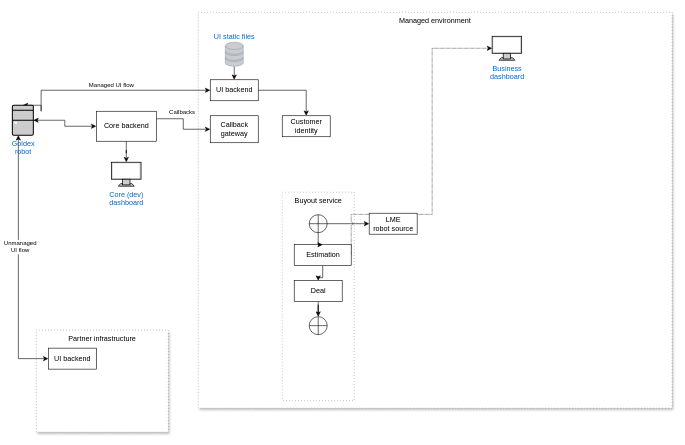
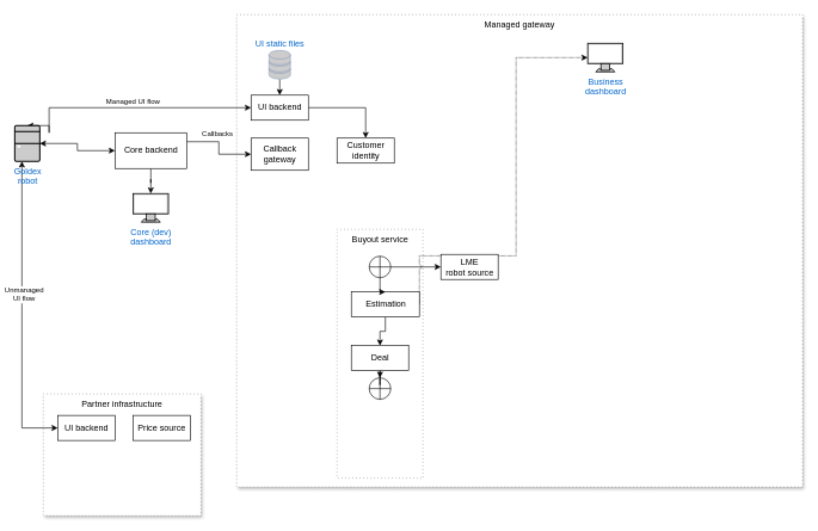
  <mxCell id="0" />
  <mxCell id="1" parent="0" />
- <mxCell id="2" value="Managed environment" style="rounded=0;whiteSpace=wrap;html=1;verticalAlign=top;align=center;fillColor=default;dashed=1;dashPattern=1 4;strokeColor=#666666;shadow=1;sketch=0;glass=0;" vertex="1" parent="1"><mxGeometry x="330" y="20" width="790" height="660" as="geometry" /></mxCell>
+ <mxCell id="2" value="Managed gateway" style="rounded=0;whiteSpace=wrap;html=1;verticalAlign=top;align=center;fillColor=default;dashed=1;dashPattern=1 4;strokeColor=#666666;shadow=1;sketch=0;glass=0;" vertex="1" parent="1"><mxGeometry x="330" y="20" width="790" height="660" as="geometry" /></mxCell>
  <mxCell id="3" value="Buyout service" style="html=1;whitespace=wrap;verticalAlign=top;strokeColor=#666666;labelBackgroundColor=none;align=center;dashed=1;dashPattern=1 4;shadow=0;" vertex="1" parent="1"><mxGeometry x="470" y="320" width="120" height="347.5" as="geometry" /></mxCell>
  <mxCell id="4" value="Partner infrastructure" style="rounded=0;whiteSpace=wrap;html=1;verticalAlign=top;align=center;fillColor=default;dashed=1;dashPattern=1 4;strokeColor=#666666;shadow=1;" vertex="1" parent="1"><mxGeometry x="60" y="550" width="220" height="170" as="geometry" /></mxCell>
  <mxCell id="5" style="edgeStyle=orthogonalEdgeStyle;rounded=0;orthogonalLoop=1;jettySize=auto;html=1;exitX=1;exitY=0.25;exitDx=0;exitDy=0;entryX=0;entryY=0.5;entryDx=0;entryDy=0;startArrow=none;startFill=0;" edge="1" parent="1" source="8" target="15"><mxGeometry relative="1" as="geometry" /></mxCell>
  <mxCell id="6" value="Callbacks" style="edgeLabel;html=1;align=center;verticalAlign=middle;resizable=0;points=[];labelBackgroundColor=none;fontSize=10;" vertex="1" connectable="0" parent="5"><mxGeometry x="-0.187" y="1" relative="1" as="geometry"><mxPoint x="-2" y="-11" as="offset" /></mxGeometry></mxCell>
  <mxCell id="7" style="edgeStyle=orthogonalEdgeStyle;rounded=0;orthogonalLoop=1;jettySize=auto;html=1;entryX=0.5;entryY=0;entryDx=0;entryDy=0;entryPerimeter=0;fontSize=10;startArrow=none;startFill=0;endArrow=classic;endFill=1;" edge="1" parent="1" source="8" target="16"><mxGeometry relative="1" as="geometry" /></mxCell>
  <mxCell id="8" value="Core backend" style="html=1;dashed=0;whitespace=wrap;" vertex="1" parent="1"><mxGeometry x="160" y="185" width="100" height="50" as="geometry" /></mxCell>
  <mxCell id="9" style="edgeStyle=orthogonalEdgeStyle;rounded=0;orthogonalLoop=1;jettySize=auto;html=1;entryX=0;entryY=0.5;entryDx=0;entryDy=0;exitX=1;exitY=0.5;exitDx=0;exitDy=0;startArrow=classic;startFill=1;exitPerimeter=0;" edge="1" parent="1" source="14" target="8"><mxGeometry relative="1" as="geometry"><mxPoint x="120" y="210" as="sourcePoint" /></mxGeometry></mxCell>
  <mxCell id="10" style="edgeStyle=orthogonalEdgeStyle;rounded=0;orthogonalLoop=1;jettySize=auto;html=1;startArrow=classic;startFill=1;entryX=0;entryY=0.5;entryDx=0;entryDy=0;exitX=0.5;exitY=0;exitDx=0;exitDy=0;exitPerimeter=0;" edge="1" parent="1" source="14" target="19"><mxGeometry relative="1" as="geometry"><mxPoint x="90" y="170" as="sourcePoint" /><mxPoint x="310" y="150" as="targetPoint" /><Array as="points"><mxPoint x="68" y="185" /><mxPoint x="68" y="185" /><mxPoint x="68" y="150" /></Array></mxGeometry></mxCell>
  <mxCell id="11" value="Managed UI flow" style="edgeLabel;html=1;align=center;verticalAlign=middle;resizable=0;points=[];fontSize=10;" vertex="1" connectable="0" parent="10"><mxGeometry x="-0.062" relative="1" as="geometry"><mxPoint x="24" y="-10" as="offset" /></mxGeometry></mxCell>
  <mxCell id="12" style="edgeStyle=orthogonalEdgeStyle;rounded=0;orthogonalLoop=1;jettySize=auto;html=1;entryX=0;entryY=0.5;entryDx=0;entryDy=0;fontSize=10;startArrow=classic;startFill=1;endArrow=classic;endFill=1;" edge="1" parent="1" source="14" target="21"><mxGeometry relative="1" as="geometry"><Array as="points"><mxPoint x="30" y="210" /><mxPoint x="30" y="598" /><mxPoint x="80" y="598" /></Array></mxGeometry></mxCell>
  <mxCell id="13" value="Unmanaged&lt;br&gt;UI flow" style="edgeLabel;html=1;align=center;verticalAlign=middle;resizable=0;points=[];fontSize=10;" vertex="1" connectable="0" parent="12"><mxGeometry x="-0.126" y="2" relative="1" as="geometry"><mxPoint as="offset" /></mxGeometry></mxCell>
  <mxCell id="14" value="Goldex&lt;br&gt;robot" style="fontColor=#0066CC;verticalAlign=top;verticalLabelPosition=bottom;labelPosition=center;align=center;html=1;outlineConnect=0;fillColor=#CCCCCC;strokeColor=default;gradientColor=none;gradientDirection=north;strokeWidth=2;shape=mxgraph.networks.desktop_pc;" vertex="1" parent="1"><mxGeometry x="20" y="175" width="35" height="50" as="geometry" /></mxCell>
  <mxCell id="15" value="Callback &lt;br&gt;gateway" style="html=1;dashed=0;whitespace=wrap;" vertex="1" parent="1"><mxGeometry x="350" y="192.5" width="80" height="45" as="geometry" /></mxCell>
  <mxCell id="16" value="Core (dev)&lt;br&gt;dashboard" style="fontColor=#0066CC;verticalAlign=top;verticalLabelPosition=bottom;labelPosition=center;align=center;html=1;outlineConnect=0;fillColor=#CCCCCC;strokeColor=default;gradientColor=none;gradientDirection=north;strokeWidth=2;shape=mxgraph.networks.monitor;" vertex="1" parent="1"><mxGeometry x="185.38" y="270" width="49.23" height="40" as="geometry" /></mxCell>
  <mxCell id="17" style="edgeStyle=orthogonalEdgeStyle;rounded=0;orthogonalLoop=1;jettySize=auto;html=1;exitX=0.5;exitY=0;exitDx=0;exitDy=0;entryX=0.5;entryY=1;entryDx=0;entryDy=0;entryPerimeter=0;fontSize=10;startArrow=classic;startFill=1;endArrow=none;endFill=0;" edge="1" parent="1" source="19" target="20"><mxGeometry relative="1" as="geometry" /></mxCell>
  <mxCell id="18" style="edgeStyle=orthogonalEdgeStyle;rounded=0;jumpStyle=arc;orthogonalLoop=1;jettySize=auto;html=1;entryX=0.5;entryY=0;entryDx=0;entryDy=0;fontSize=10;startArrow=none;startFill=0;endArrow=classic;endFill=1;" edge="1" parent="1" source="19" target="34"><mxGeometry relative="1" as="geometry" /></mxCell>
  <mxCell id="19" value="UI backend" style="html=1;dashed=0;whitespace=wrap;" vertex="1" parent="1"><mxGeometry x="350" y="132.5" width="80" height="35" as="geometry" /></mxCell>
  <mxCell id="20" value="UI static files" style="fontColor=#0066CC;verticalAlign=bottom;verticalLabelPosition=top;labelPosition=center;align=center;html=1;outlineConnect=0;fillColor=#CCCCCC;strokeColor=#6881B3;gradientColor=none;gradientDirection=north;strokeWidth=2;shape=mxgraph.networks.storage;spacingLeft=0;" vertex="1" parent="1"><mxGeometry x="375" width="30" height="40" as="geometry" y="70" /></mxCell>
  <mxCell id="21" value="UI backend" style="html=1;dashed=0;whitespace=wrap;" vertex="1" parent="1"><mxGeometry x="80" y="580" width="80" height="35" as="geometry" /></mxCell>
  <mxCell id="22" value="Business&lt;br&gt;dashboard" style="fontColor=#0066CC;verticalAlign=top;verticalLabelPosition=bottom;labelPosition=center;align=center;html=1;outlineConnect=0;fillColor=#CCCCCC;strokeColor=default;gradientColor=none;gradientDirection=north;strokeWidth=2;shape=mxgraph.networks.monitor;" vertex="1" parent="1"><mxGeometry x="820" y="60" width="49.23" height="40" as="geometry" /></mxCell>
  <mxCell id="23" style="edgeStyle=orthogonalEdgeStyle;rounded=0;orthogonalLoop=1;jettySize=auto;html=1;entryX=0;entryY=0.5;entryDx=0;entryDy=0;fontSize=10;startArrow=none;startFill=0;endArrow=classic;endFill=1;exitX=1;exitY=0.5;exitDx=0;exitDy=0;exitPerimeter=0;" edge="1" parent="1" source="30" target="27"><mxGeometry relative="1" as="geometry" /></mxCell>
  <mxCell id="24" style="edgeStyle=orthogonalEdgeStyle;rounded=0;jumpStyle=arc;orthogonalLoop=1;jettySize=auto;html=1;exitX=1;exitY=0.5;exitDx=0;exitDy=0;entryX=0;entryY=0.5;entryDx=0;entryDy=0;entryPerimeter=0;fontSize=10;startArrow=none;startFill=0;endArrow=classic;endFill=1;dashed=1;dashPattern=1 1;" edge="1" parent="1" source="26" target="22"><mxGeometry relative="1" as="geometry"><Array as="points"><mxPoint x="720" y="357" /><mxPoint x="720" y="80" /></Array></mxGeometry></mxCell>
  <mxCell id="25" value="" style="edgeStyle=orthogonalEdgeStyle;rounded=0;jumpStyle=arc;orthogonalLoop=1;jettySize=auto;html=1;fontSize=10;startArrow=none;startFill=0;endArrow=classic;endFill=1;" edge="1" parent="1" source="26" target="32"><mxGeometry relative="1" as="geometry" /></mxCell>
  <mxCell id="26" value="Estimation" style="html=1;dashed=0;whitespace=wrap;" vertex="1" parent="1"><mxGeometry x="490" y="407.5" width="95" height="35" as="geometry" /></mxCell>
  <mxCell id="27" value="LME&lt;br&gt;robot source" style="html=1;dashed=0;whitespace=wrap;" vertex="1" parent="1"><mxGeometry x="615" y="355" width="80" height="35" as="geometry" /></mxCell>
+ <mxCell id="28" value="Price source" style="html=1;dashed=0;whitespace=wrap;" vertex="1" parent="1"><mxGeometry x="185.38" y="580" width="80" height="35" as="geometry" /></mxCell>
  <mxCell id="29" style="edgeStyle=orthogonalEdgeStyle;rounded=0;jumpStyle=arc;orthogonalLoop=1;jettySize=auto;html=1;entryX=0.5;entryY=0;entryDx=0;entryDy=0;fontSize=10;startArrow=none;startFill=0;endArrow=classic;endFill=1;" edge="1" parent="1" source="30" target="26"><mxGeometry relative="1" as="geometry" /></mxCell>
  <mxCell id="30" value="" style="verticalLabelPosition=bottom;verticalAlign=top;html=1;shape=mxgraph.flowchart.summing_function;labelBackgroundColor=none;fontSize=10;strokeColor=#000000;fillColor=none;" vertex="1" parent="1"><mxGeometry x="515" y="357.5" width="30" height="30" as="geometry" /></mxCell>
  <mxCell id="31" value="" style="edgeStyle=orthogonalEdgeStyle;rounded=0;jumpStyle=arc;orthogonalLoop=1;jettySize=auto;html=1;fontSize=10;startArrow=none;startFill=0;endArrow=classic;endFill=1;" edge="1" parent="1" source="32" target="33"><mxGeometry relative="1" as="geometry" /></mxCell>
- <mxCell id="32" value="Deal" style="html=1;dashed=0;whitespace=wrap;" vertex="1" parent="1"><mxGeometry x="490" y="467.5" width="80" height="35" as="geometry" /></mxCell>
+ <mxCell id="32" value="Deal" style="html=1;dashed=0;whitespace=wrap;" vertex="1" parent="1"><mxGeometry x="490" y="482.5" width="80" height="35" as="geometry" /></mxCell>
  <mxCell id="33" value="" style="verticalLabelPosition=bottom;verticalAlign=top;html=1;shape=mxgraph.flowchart.summing_function;labelBackgroundColor=none;fontSize=10;strokeColor=#000000;fillColor=none;" vertex="1" parent="1"><mxGeometry x="515" y="527.5" width="30" height="30" as="geometry" /></mxCell>
  <mxCell id="34" value="Customer&lt;br&gt;identity" style="html=1;dashed=0;whitespace=wrap;" vertex="1" parent="1"><mxGeometry x="470" y="192.5" width="80" height="35" as="geometry" /></mxCell>
